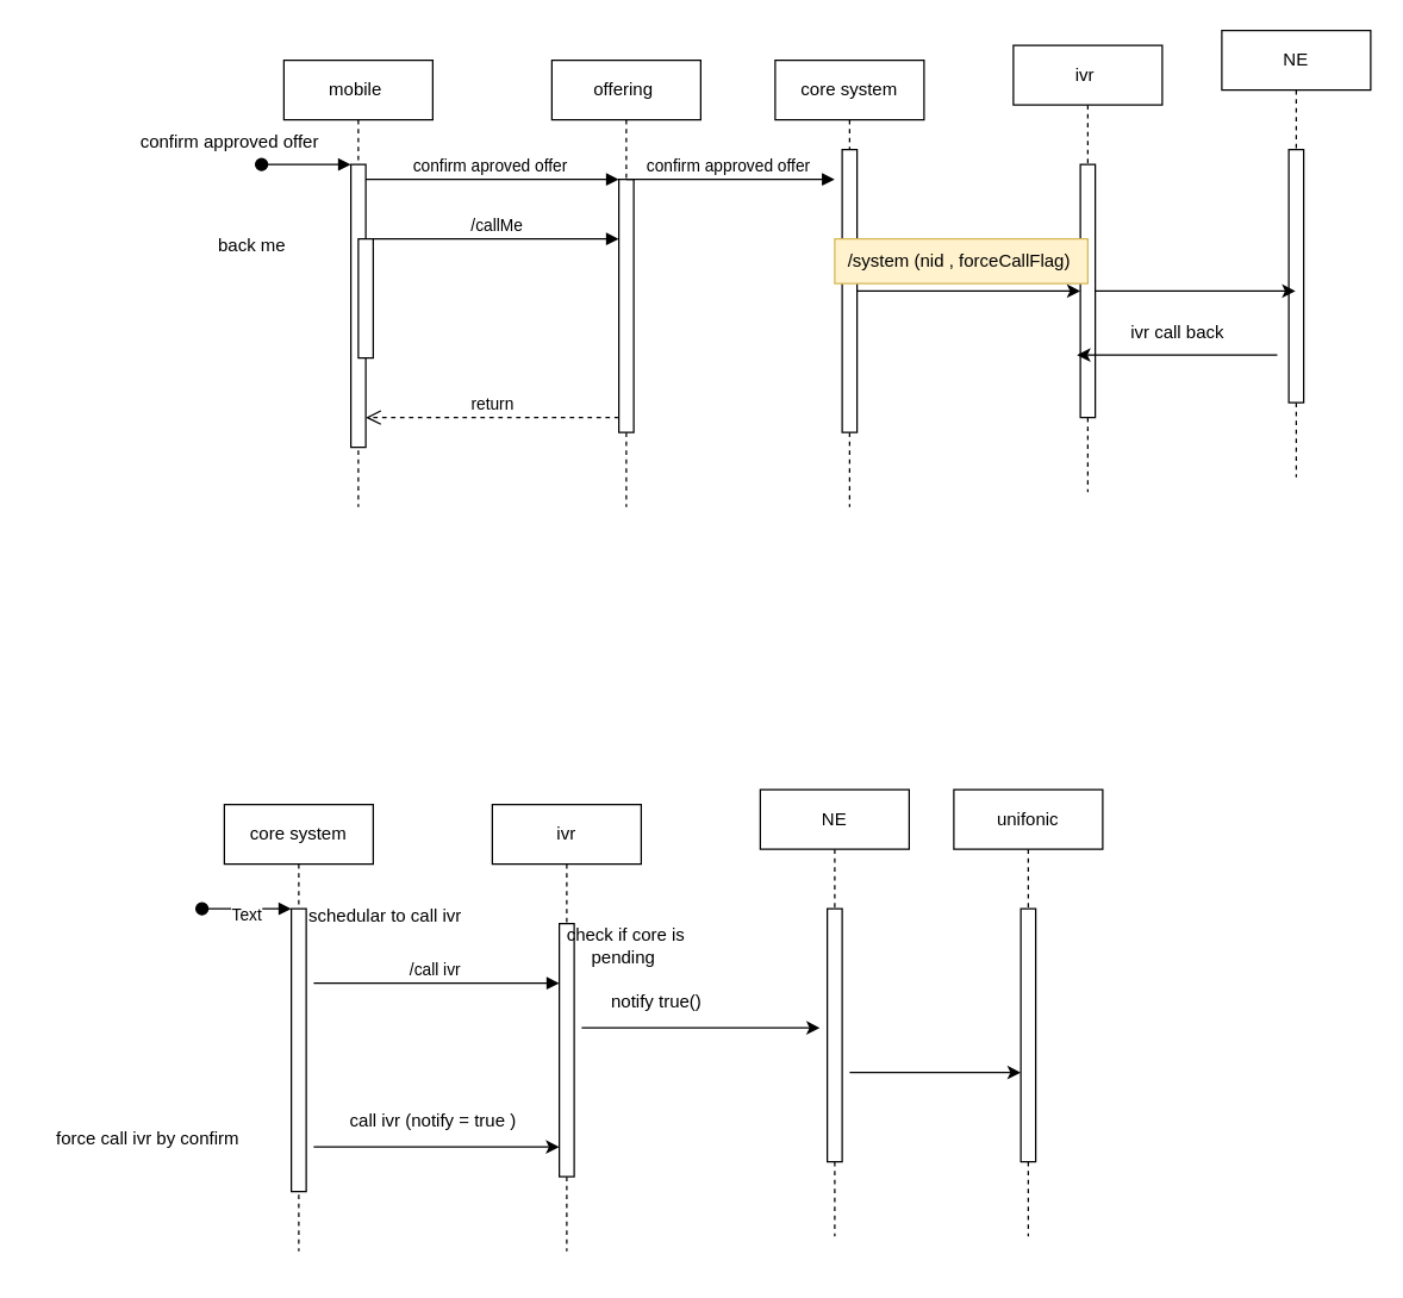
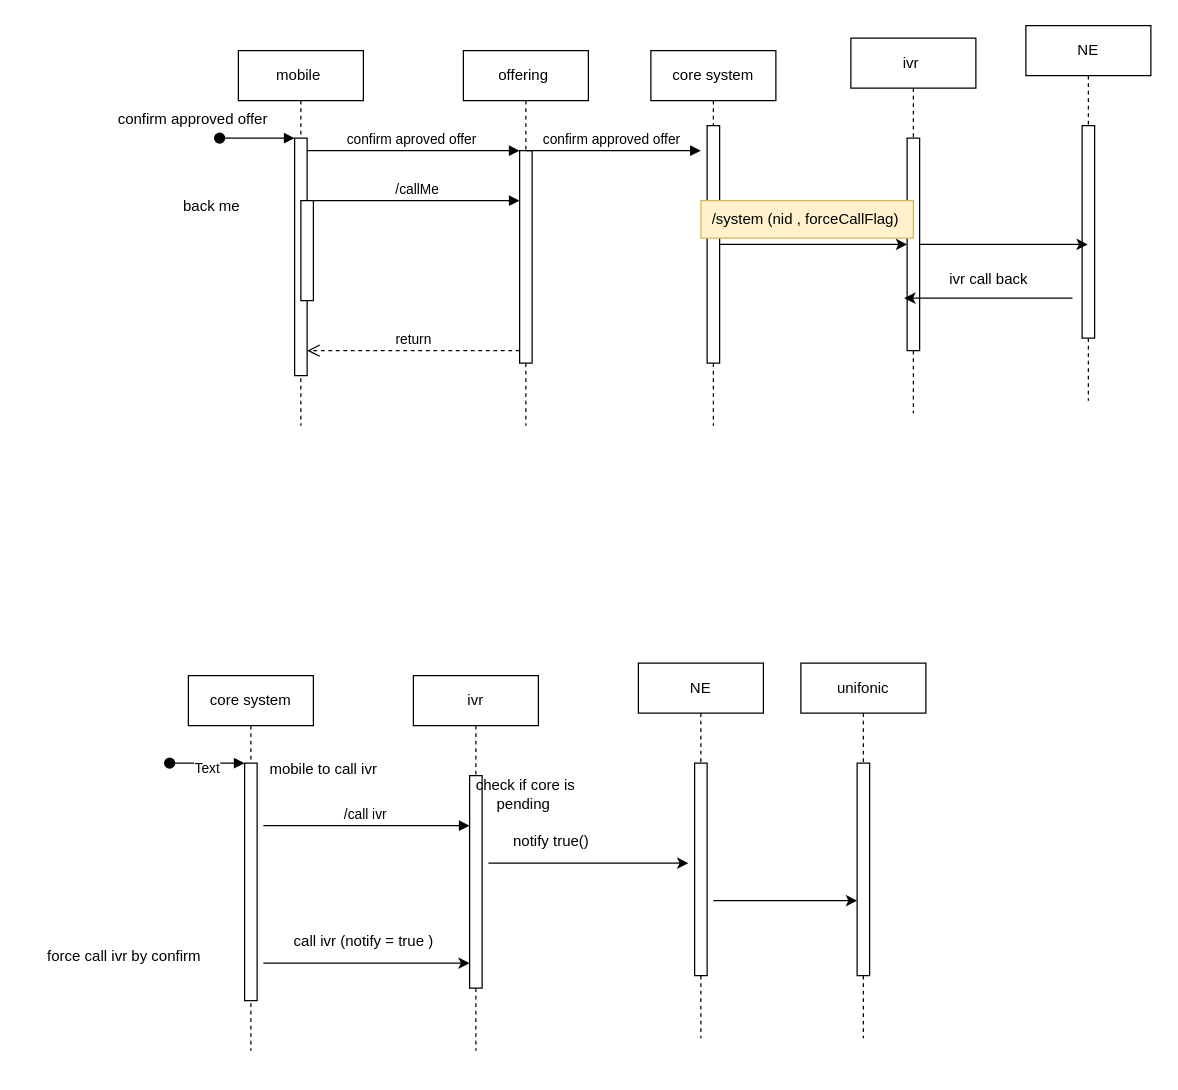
  <mxCell id="0" />
  <mxCell id="1" parent="0" />
  <mxCell id="2" value="" style="group" parent="1" vertex="1" connectable="0"><mxGeometry x="190" y="20" width="730" height="320" as="geometry" /></mxCell>
  <mxCell id="3" value="" style="group" parent="2" vertex="1" connectable="0"><mxGeometry y="10" width="590" height="310" as="geometry" /></mxCell>
  <mxCell id="4" value="" style="group" parent="3" vertex="1" connectable="0"><mxGeometry width="590" height="310" as="geometry" /></mxCell>
  <mxCell id="5" value="mobile&amp;nbsp;" style="shape=umlLifeline;perimeter=lifelinePerimeter;whiteSpace=wrap;html=1;container=0;dropTarget=0;collapsible=0;recursiveResize=0;outlineConnect=0;portConstraint=eastwest;newEdgeStyle={&quot;edgeStyle&quot;:&quot;elbowEdgeStyle&quot;,&quot;elbow&quot;:&quot;vertical&quot;,&quot;curved&quot;:0,&quot;rounded&quot;:0};" parent="4" vertex="1"><mxGeometry y="10" width="100" height="300" as="geometry" /></mxCell>
  <mxCell id="6" value="" style="html=1;points=[];perimeter=orthogonalPerimeter;outlineConnect=0;targetShapes=umlLifeline;portConstraint=eastwest;newEdgeStyle={&quot;edgeStyle&quot;:&quot;elbowEdgeStyle&quot;,&quot;elbow&quot;:&quot;vertical&quot;,&quot;curved&quot;:0,&quot;rounded&quot;:0};" parent="5" vertex="1"><mxGeometry x="45" y="70" width="10" height="190" as="geometry" /></mxCell>
  <mxCell id="7" value="" style="html=1;verticalAlign=bottom;startArrow=oval;endArrow=block;startSize=8;edgeStyle=elbowEdgeStyle;elbow=vertical;curved=0;rounded=0;" parent="5" target="6" edge="1"><mxGeometry relative="1" as="geometry"><mxPoint x="-15" y="70" as="sourcePoint" /></mxGeometry></mxCell>
  <mxCell id="8" value="" style="html=1;points=[];perimeter=orthogonalPerimeter;outlineConnect=0;targetShapes=umlLifeline;portConstraint=eastwest;newEdgeStyle={&quot;edgeStyle&quot;:&quot;elbowEdgeStyle&quot;,&quot;elbow&quot;:&quot;vertical&quot;,&quot;curved&quot;:0,&quot;rounded&quot;:0};" parent="5" vertex="1"><mxGeometry x="50" y="120" width="10" height="80" as="geometry" /></mxCell>
  <mxCell id="9" value="offering&amp;nbsp;" style="shape=umlLifeline;perimeter=lifelinePerimeter;whiteSpace=wrap;html=1;container=0;dropTarget=0;collapsible=0;recursiveResize=0;outlineConnect=0;portConstraint=eastwest;newEdgeStyle={&quot;edgeStyle&quot;:&quot;elbowEdgeStyle&quot;,&quot;elbow&quot;:&quot;vertical&quot;,&quot;curved&quot;:0,&quot;rounded&quot;:0};" parent="4" vertex="1"><mxGeometry x="180" y="10" width="100" height="300" as="geometry" /></mxCell>
  <mxCell id="10" value="" style="html=1;points=[];perimeter=orthogonalPerimeter;outlineConnect=0;targetShapes=umlLifeline;portConstraint=eastwest;newEdgeStyle={&quot;edgeStyle&quot;:&quot;elbowEdgeStyle&quot;,&quot;elbow&quot;:&quot;vertical&quot;,&quot;curved&quot;:0,&quot;rounded&quot;:0};" parent="9" vertex="1"><mxGeometry x="45" y="80" width="10" height="170" as="geometry" /></mxCell>
  <mxCell id="11" value="confirm aproved offer&amp;nbsp;" style="html=1;verticalAlign=bottom;endArrow=block;edgeStyle=elbowEdgeStyle;elbow=vertical;curved=0;rounded=0;" parent="4" source="6" target="10" edge="1"><mxGeometry relative="1" as="geometry"><mxPoint x="155" y="100" as="sourcePoint" /><Array as="points"><mxPoint x="140" y="90" /></Array></mxGeometry></mxCell>
  <mxCell id="12" value="return" style="html=1;verticalAlign=bottom;endArrow=open;dashed=1;endSize=8;edgeStyle=elbowEdgeStyle;elbow=vertical;curved=0;rounded=0;" parent="4" source="10" target="6" edge="1"><mxGeometry relative="1" as="geometry"><mxPoint x="155" y="175" as="targetPoint" /><Array as="points"><mxPoint x="150" y="250" /></Array></mxGeometry></mxCell>
  <mxCell id="13" value="core system" style="shape=umlLifeline;perimeter=lifelinePerimeter;whiteSpace=wrap;html=1;container=0;dropTarget=0;collapsible=0;recursiveResize=0;outlineConnect=0;portConstraint=eastwest;newEdgeStyle={&quot;edgeStyle&quot;:&quot;elbowEdgeStyle&quot;,&quot;elbow&quot;:&quot;vertical&quot;,&quot;curved&quot;:0,&quot;rounded&quot;:0};" parent="4" vertex="1"><mxGeometry x="330" y="10" width="100" height="300" as="geometry" /></mxCell>
  <mxCell id="14" value="" style="html=1;points=[];perimeter=orthogonalPerimeter;outlineConnect=0;targetShapes=umlLifeline;portConstraint=eastwest;newEdgeStyle={&quot;edgeStyle&quot;:&quot;elbowEdgeStyle&quot;,&quot;elbow&quot;:&quot;vertical&quot;,&quot;curved&quot;:0,&quot;rounded&quot;:0};" parent="13" vertex="1"><mxGeometry x="45" y="60" width="10" height="190" as="geometry" /></mxCell>
  <mxCell id="15" value="ivr&amp;nbsp;" style="shape=umlLifeline;perimeter=lifelinePerimeter;whiteSpace=wrap;html=1;container=0;dropTarget=0;collapsible=0;recursiveResize=0;outlineConnect=0;portConstraint=eastwest;newEdgeStyle={&quot;edgeStyle&quot;:&quot;elbowEdgeStyle&quot;,&quot;elbow&quot;:&quot;vertical&quot;,&quot;curved&quot;:0,&quot;rounded&quot;:0};" parent="4" vertex="1"><mxGeometry x="490" width="100" height="300" as="geometry" /></mxCell>
  <mxCell id="16" value="" style="html=1;points=[];perimeter=orthogonalPerimeter;outlineConnect=0;targetShapes=umlLifeline;portConstraint=eastwest;newEdgeStyle={&quot;edgeStyle&quot;:&quot;elbowEdgeStyle&quot;,&quot;elbow&quot;:&quot;vertical&quot;,&quot;curved&quot;:0,&quot;rounded&quot;:0};" parent="15" vertex="1"><mxGeometry x="45" y="80" width="10" height="170" as="geometry" /></mxCell>
  <mxCell id="17" style="edgeStyle=elbowEdgeStyle;rounded=0;orthogonalLoop=1;jettySize=auto;html=1;elbow=vertical;curved=0;" parent="4" source="14" target="16" edge="1"><mxGeometry relative="1" as="geometry" /></mxCell>
  <mxCell id="18" value="/callMe" style="html=1;verticalAlign=bottom;endArrow=block;edgeStyle=elbowEdgeStyle;elbow=vertical;curved=0;rounded=0;" parent="4" source="8" target="10" edge="1"><mxGeometry relative="1" as="geometry"><mxPoint x="220" y="130" as="sourcePoint" /><Array as="points"><mxPoint x="150" y="130" /></Array><mxPoint x="250" y="150" as="targetPoint" /></mxGeometry></mxCell>
  <mxCell id="19" value="/system (nid , forceCallFlag)&amp;nbsp;" style="text;html=1;align=center;verticalAlign=middle;resizable=0;points=[];autosize=1;strokeColor=#d6b656;fillColor=#fff2cc;" parent="4" vertex="1"><mxGeometry x="370" y="130" width="170" height="30" as="geometry" /></mxCell>
  <mxCell id="20" value="NE" style="shape=umlLifeline;perimeter=lifelinePerimeter;whiteSpace=wrap;html=1;container=0;dropTarget=0;collapsible=0;recursiveResize=0;outlineConnect=0;portConstraint=eastwest;newEdgeStyle={&quot;edgeStyle&quot;:&quot;elbowEdgeStyle&quot;,&quot;elbow&quot;:&quot;vertical&quot;,&quot;curved&quot;:0,&quot;rounded&quot;:0};" parent="2" vertex="1"><mxGeometry x="630" width="100" height="300" as="geometry" /></mxCell>
  <mxCell id="21" value="" style="html=1;points=[];perimeter=orthogonalPerimeter;outlineConnect=0;targetShapes=umlLifeline;portConstraint=eastwest;newEdgeStyle={&quot;edgeStyle&quot;:&quot;elbowEdgeStyle&quot;,&quot;elbow&quot;:&quot;vertical&quot;,&quot;curved&quot;:0,&quot;rounded&quot;:0};" parent="20" vertex="1"><mxGeometry x="45" y="80" width="10" height="170" as="geometry" /></mxCell>
  <mxCell id="22" style="edgeStyle=elbowEdgeStyle;rounded=0;orthogonalLoop=1;jettySize=auto;html=1;elbow=vertical;curved=0;" parent="2" source="16" target="20" edge="1"><mxGeometry relative="1" as="geometry" /></mxCell>
  <mxCell id="23" value="confirm approved offer&amp;nbsp;" style="text;html=1;align=center;verticalAlign=middle;resizable=0;points=[];autosize=1;strokeColor=none;fillColor=none;" parent="1" vertex="1"><mxGeometry x="80" y="80" width="150" height="30" as="geometry" /></mxCell>
  <mxCell id="24" value="confirm approved offer&amp;nbsp;" style="html=1;verticalAlign=bottom;endArrow=block;edgeStyle=elbowEdgeStyle;elbow=vertical;curved=0;rounded=0;" parent="1" edge="1"><mxGeometry relative="1" as="geometry"><mxPoint x="420" y="120" as="sourcePoint" /><Array as="points"><mxPoint x="480" y="120" /></Array><mxPoint x="560" y="120" as="targetPoint" /></mxGeometry></mxCell>
  <mxCell id="25" value="" style="endArrow=classic;html=1;rounded=0;" parent="1" edge="1"><mxGeometry width="50" height="50" relative="1" as="geometry"><mxPoint x="857.25" y="238" as="sourcePoint" /><mxPoint x="722.75" y="238" as="targetPoint" /></mxGeometry></mxCell>
  <mxCell id="26" value="ivr call back" style="text;html=1;align=center;verticalAlign=middle;resizable=0;points=[];autosize=1;strokeColor=none;fillColor=none;" parent="1" vertex="1"><mxGeometry x="745" y="208" width="90" height="30" as="geometry" /></mxCell>
  <mxCell id="27" value="back me&amp;nbsp;" style="text;html=1;align=center;verticalAlign=middle;resizable=0;points=[];autosize=1;strokeColor=none;fillColor=none;" parent="1" vertex="1"><mxGeometry x="140" y="150" width="60" height="30" as="geometry" /></mxCell>
  <mxCell id="28" value="" style="group" parent="1" vertex="1" connectable="0"><mxGeometry x="150" y="520" width="730" height="330" as="geometry" /></mxCell>
  <mxCell id="29" value="" style="group" parent="28" vertex="1" connectable="0"><mxGeometry y="10" width="590" height="320" as="geometry" /></mxCell>
  <mxCell id="30" value="" style="group" parent="29" vertex="1" connectable="0"><mxGeometry width="590" height="320" as="geometry" /></mxCell>
  <mxCell id="31" value="core system" style="shape=umlLifeline;perimeter=lifelinePerimeter;whiteSpace=wrap;html=1;container=0;dropTarget=0;collapsible=0;recursiveResize=0;outlineConnect=0;portConstraint=eastwest;newEdgeStyle={&quot;edgeStyle&quot;:&quot;elbowEdgeStyle&quot;,&quot;elbow&quot;:&quot;vertical&quot;,&quot;curved&quot;:0,&quot;rounded&quot;:0};" parent="30" vertex="1"><mxGeometry y="10" width="100" height="300" as="geometry" /></mxCell>
  <mxCell id="32" value="" style="html=1;points=[];perimeter=orthogonalPerimeter;outlineConnect=0;targetShapes=umlLifeline;portConstraint=eastwest;newEdgeStyle={&quot;edgeStyle&quot;:&quot;elbowEdgeStyle&quot;,&quot;elbow&quot;:&quot;vertical&quot;,&quot;curved&quot;:0,&quot;rounded&quot;:0};" parent="31" vertex="1"><mxGeometry x="45" y="70" width="10" height="190" as="geometry" /></mxCell>
  <mxCell id="33" value="" style="html=1;verticalAlign=bottom;startArrow=oval;endArrow=block;startSize=8;edgeStyle=elbowEdgeStyle;elbow=vertical;curved=0;rounded=0;" parent="31" target="32" edge="1"><mxGeometry relative="1" as="geometry"><mxPoint x="-15" y="70" as="sourcePoint" /></mxGeometry></mxCell>
  <mxCell id="34" value="Text" style="edgeLabel;html=1;align=center;verticalAlign=middle;resizable=0;points=[];" parent="33" vertex="1" connectable="0"><mxGeometry x="-0.033" y="-3" relative="1" as="geometry"><mxPoint as="offset" /></mxGeometry></mxCell>
  <mxCell id="35" value="ivr" style="shape=umlLifeline;perimeter=lifelinePerimeter;whiteSpace=wrap;html=1;container=0;dropTarget=0;collapsible=0;recursiveResize=0;outlineConnect=0;portConstraint=eastwest;newEdgeStyle={&quot;edgeStyle&quot;:&quot;elbowEdgeStyle&quot;,&quot;elbow&quot;:&quot;vertical&quot;,&quot;curved&quot;:0,&quot;rounded&quot;:0};" parent="30" vertex="1"><mxGeometry x="180" y="10" width="100" height="300" as="geometry" /></mxCell>
  <mxCell id="36" value="" style="html=1;points=[];perimeter=orthogonalPerimeter;outlineConnect=0;targetShapes=umlLifeline;portConstraint=eastwest;newEdgeStyle={&quot;edgeStyle&quot;:&quot;elbowEdgeStyle&quot;,&quot;elbow&quot;:&quot;vertical&quot;,&quot;curved&quot;:0,&quot;rounded&quot;:0};" parent="35" vertex="1"><mxGeometry x="45" y="80" width="10" height="170" as="geometry" /></mxCell>
  <mxCell id="37" value="/call ivr&amp;nbsp;" style="html=1;verticalAlign=bottom;endArrow=block;edgeStyle=elbowEdgeStyle;elbow=horizontal;curved=0;rounded=0;" parent="30" target="36" edge="1"><mxGeometry relative="1" as="geometry"><mxPoint x="60" y="130" as="sourcePoint" /><Array as="points"><mxPoint x="150" y="130" /></Array><mxPoint x="250" y="150" as="targetPoint" /></mxGeometry></mxCell>
  <mxCell id="38" value="NE" style="shape=umlLifeline;perimeter=lifelinePerimeter;whiteSpace=wrap;html=1;container=0;dropTarget=0;collapsible=0;recursiveResize=0;outlineConnect=0;portConstraint=eastwest;newEdgeStyle={&quot;edgeStyle&quot;:&quot;elbowEdgeStyle&quot;,&quot;elbow&quot;:&quot;vertical&quot;,&quot;curved&quot;:0,&quot;rounded&quot;:0};" parent="30" vertex="1"><mxGeometry x="360" width="100" height="300" as="geometry" /></mxCell>
  <mxCell id="39" value="" style="html=1;points=[];perimeter=orthogonalPerimeter;outlineConnect=0;targetShapes=umlLifeline;portConstraint=eastwest;newEdgeStyle={&quot;edgeStyle&quot;:&quot;elbowEdgeStyle&quot;,&quot;elbow&quot;:&quot;vertical&quot;,&quot;curved&quot;:0,&quot;rounded&quot;:0};" parent="38" vertex="1"><mxGeometry x="45" y="80" width="10" height="170" as="geometry" /></mxCell>
  <mxCell id="40" value="unifonic" style="shape=umlLifeline;perimeter=lifelinePerimeter;whiteSpace=wrap;html=1;container=0;dropTarget=0;collapsible=0;recursiveResize=0;outlineConnect=0;portConstraint=eastwest;newEdgeStyle={&quot;edgeStyle&quot;:&quot;elbowEdgeStyle&quot;,&quot;elbow&quot;:&quot;vertical&quot;,&quot;curved&quot;:0,&quot;rounded&quot;:0};" parent="30" vertex="1"><mxGeometry x="490" width="100" height="300" as="geometry" /></mxCell>
  <mxCell id="41" value="" style="html=1;points=[];perimeter=orthogonalPerimeter;outlineConnect=0;targetShapes=umlLifeline;portConstraint=eastwest;newEdgeStyle={&quot;edgeStyle&quot;:&quot;elbowEdgeStyle&quot;,&quot;elbow&quot;:&quot;vertical&quot;,&quot;curved&quot;:0,&quot;rounded&quot;:0};" parent="40" vertex="1"><mxGeometry x="45" y="80" width="10" height="170" as="geometry" /></mxCell>
- <mxCell id="42" value="schedular to call ivr&amp;nbsp;" style="text;html=1;strokeColor=none;fillColor=none;align=center;verticalAlign=middle;whiteSpace=wrap;rounded=0;" parent="30" vertex="1"><mxGeometry x="50" y="70" width="120" height="30" as="geometry" /></mxCell>
+ <mxCell id="42" value="mobile to call ivr&amp;nbsp;" style="text;html=1;strokeColor=none;fillColor=none;align=center;verticalAlign=middle;whiteSpace=wrap;rounded=0;" parent="30" vertex="1"><mxGeometry x="50" y="70" width="120" height="30" as="geometry" /></mxCell>
  <mxCell id="43" value="call ivr (notify = true )" style="text;html=1;align=center;verticalAlign=middle;resizable=0;points=[];autosize=1;strokeColor=none;fillColor=none;" parent="30" vertex="1"><mxGeometry x="60" y="208" width="160" height="30" as="geometry" /></mxCell>
  <mxCell id="44" value="check if core is pending&amp;nbsp;" style="text;html=1;strokeColor=none;fillColor=none;align=center;verticalAlign=middle;whiteSpace=wrap;rounded=0;" parent="30" vertex="1"><mxGeometry x="210" y="90" width="120" height="30" as="geometry" /></mxCell>
  <mxCell id="45" value="" style="endArrow=classic;html=1;rounded=0;" parent="30" target="41" edge="1"><mxGeometry width="50" height="50" relative="1" as="geometry"><mxPoint x="420" y="190" as="sourcePoint" /><mxPoint x="580" y="190" as="targetPoint" /></mxGeometry></mxCell>
  <mxCell id="46" value="force call ivr by confirm&amp;nbsp;" style="text;html=1;align=center;verticalAlign=middle;resizable=0;points=[];autosize=1;strokeColor=none;fillColor=none;" parent="1" vertex="1"><mxGeometry x="20" y="750" width="160" height="30" as="geometry" /></mxCell>
  <mxCell id="47" value="" style="endArrow=classic;html=1;rounded=0;" parent="1" target="36" edge="1"><mxGeometry width="50" height="50" relative="1" as="geometry"><mxPoint x="210" y="770" as="sourcePoint" /><mxPoint x="550" y="480" as="targetPoint" /></mxGeometry></mxCell>
  <mxCell id="48" value="" style="endArrow=classic;html=1;rounded=0;" parent="1" edge="1"><mxGeometry width="50" height="50" relative="1" as="geometry"><mxPoint x="390" y="690" as="sourcePoint" /><mxPoint x="550" y="690" as="targetPoint" /></mxGeometry></mxCell>
  <mxCell id="49" value="notify true()" style="text;html=1;align=center;verticalAlign=middle;resizable=0;points=[];autosize=1;strokeColor=none;fillColor=none;" parent="1" vertex="1"><mxGeometry x="395" y="658" width="90" height="30" as="geometry" /></mxCell>
